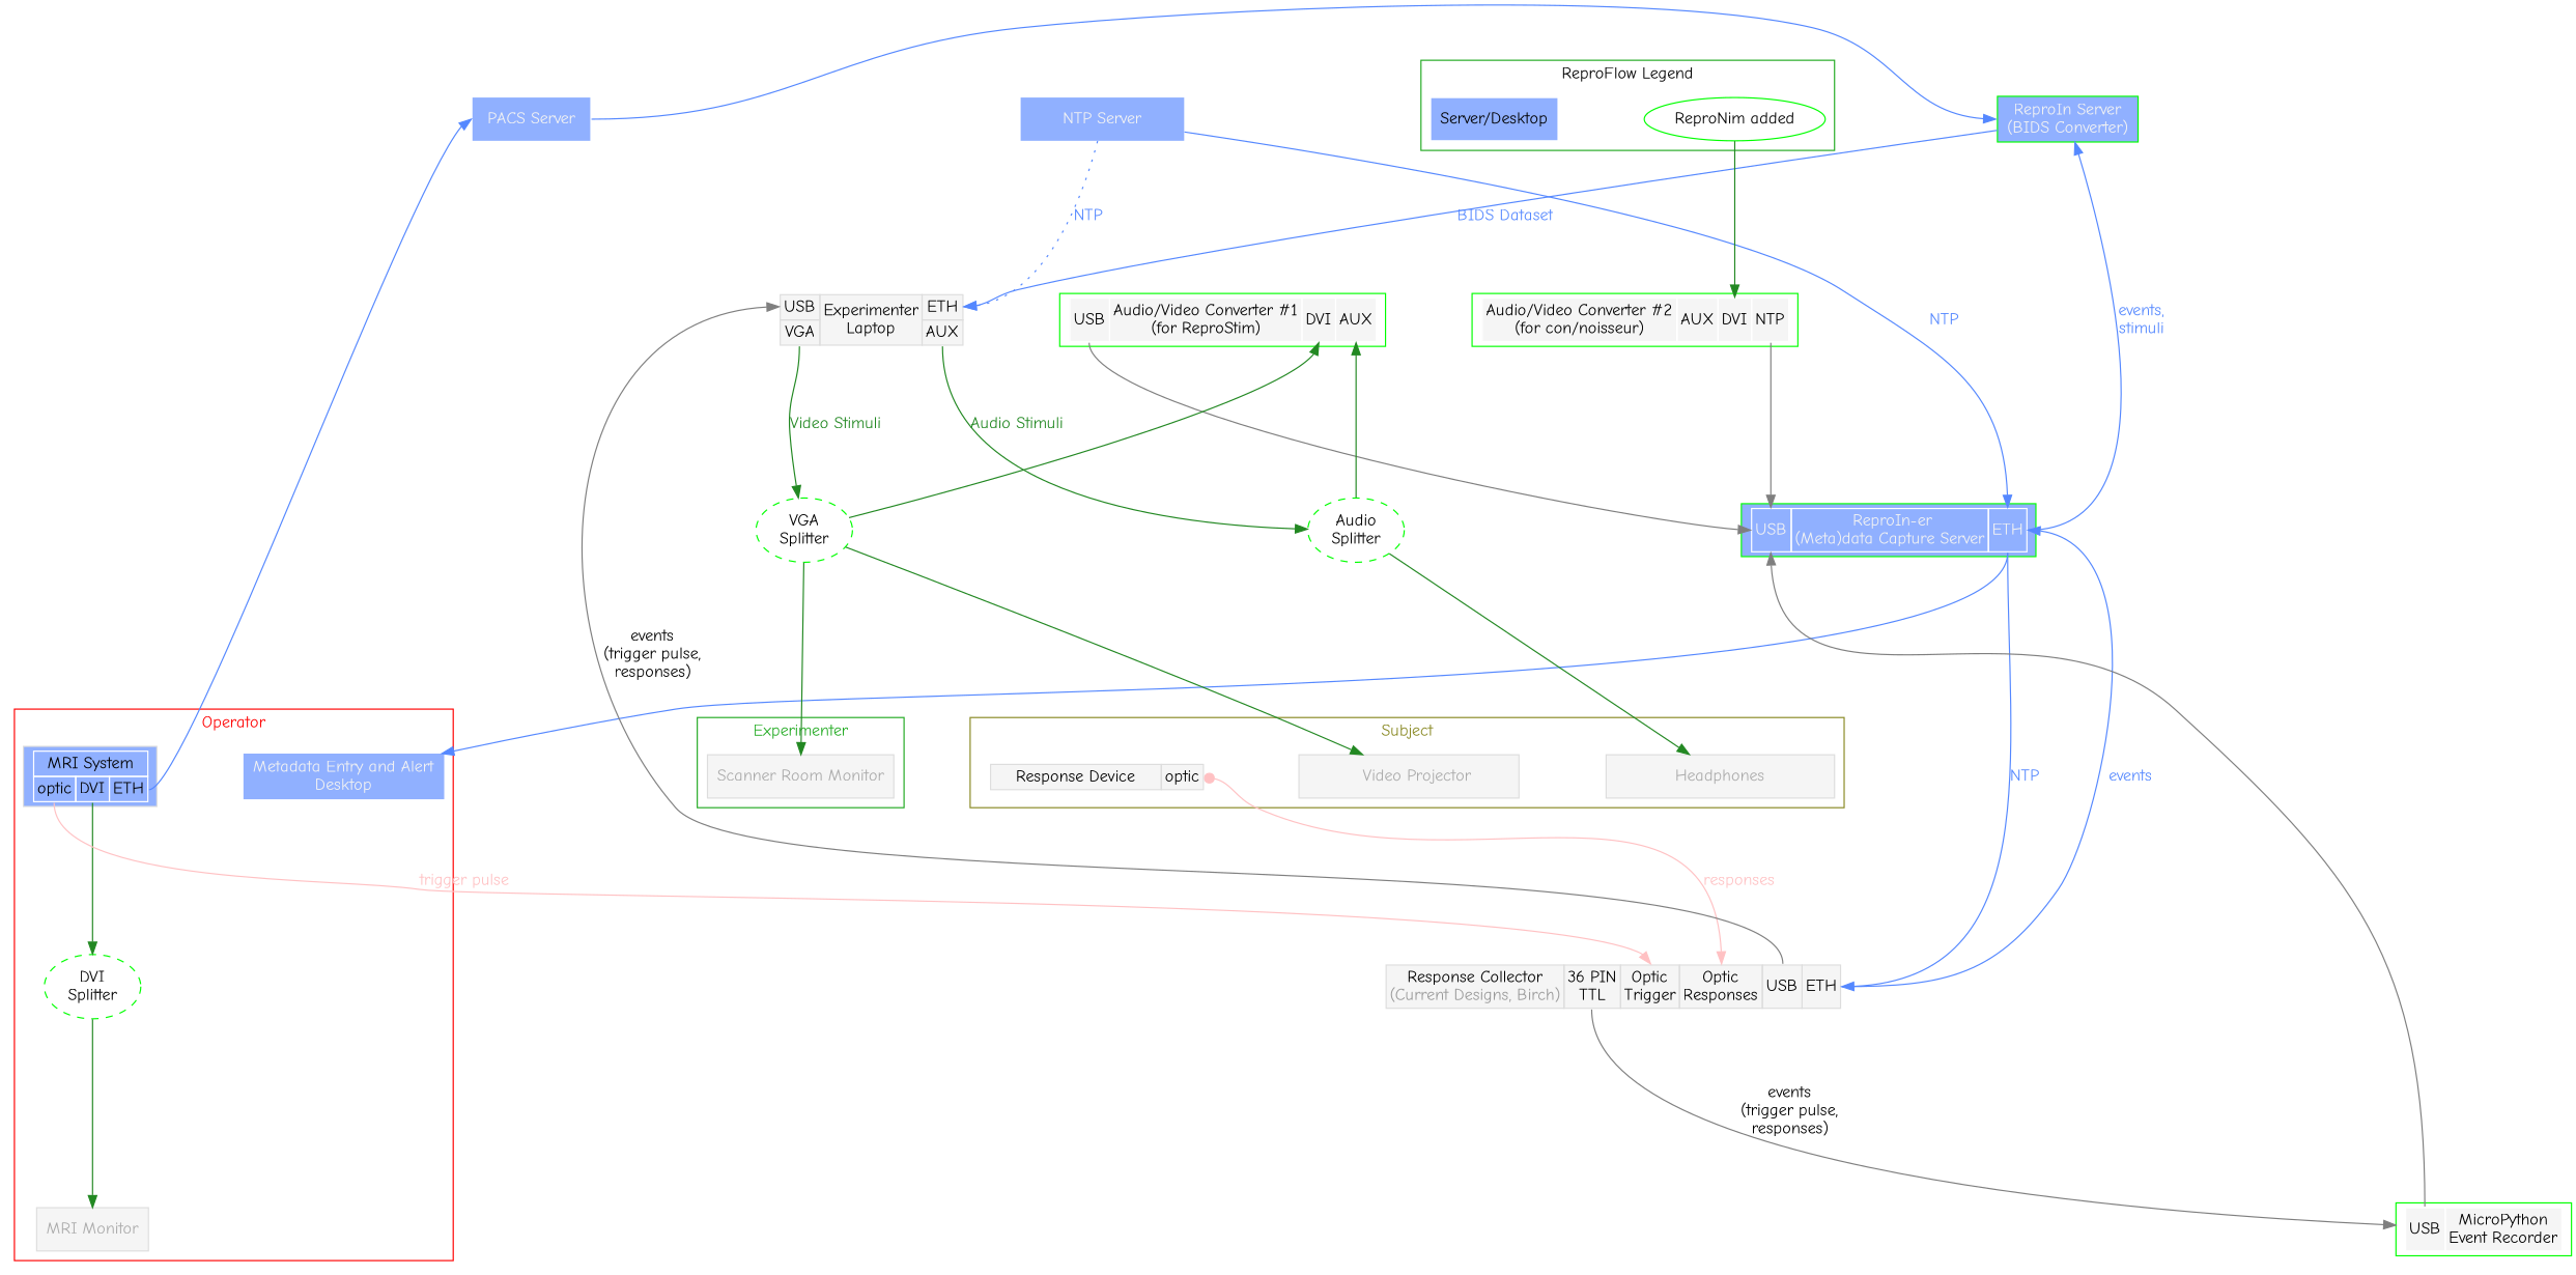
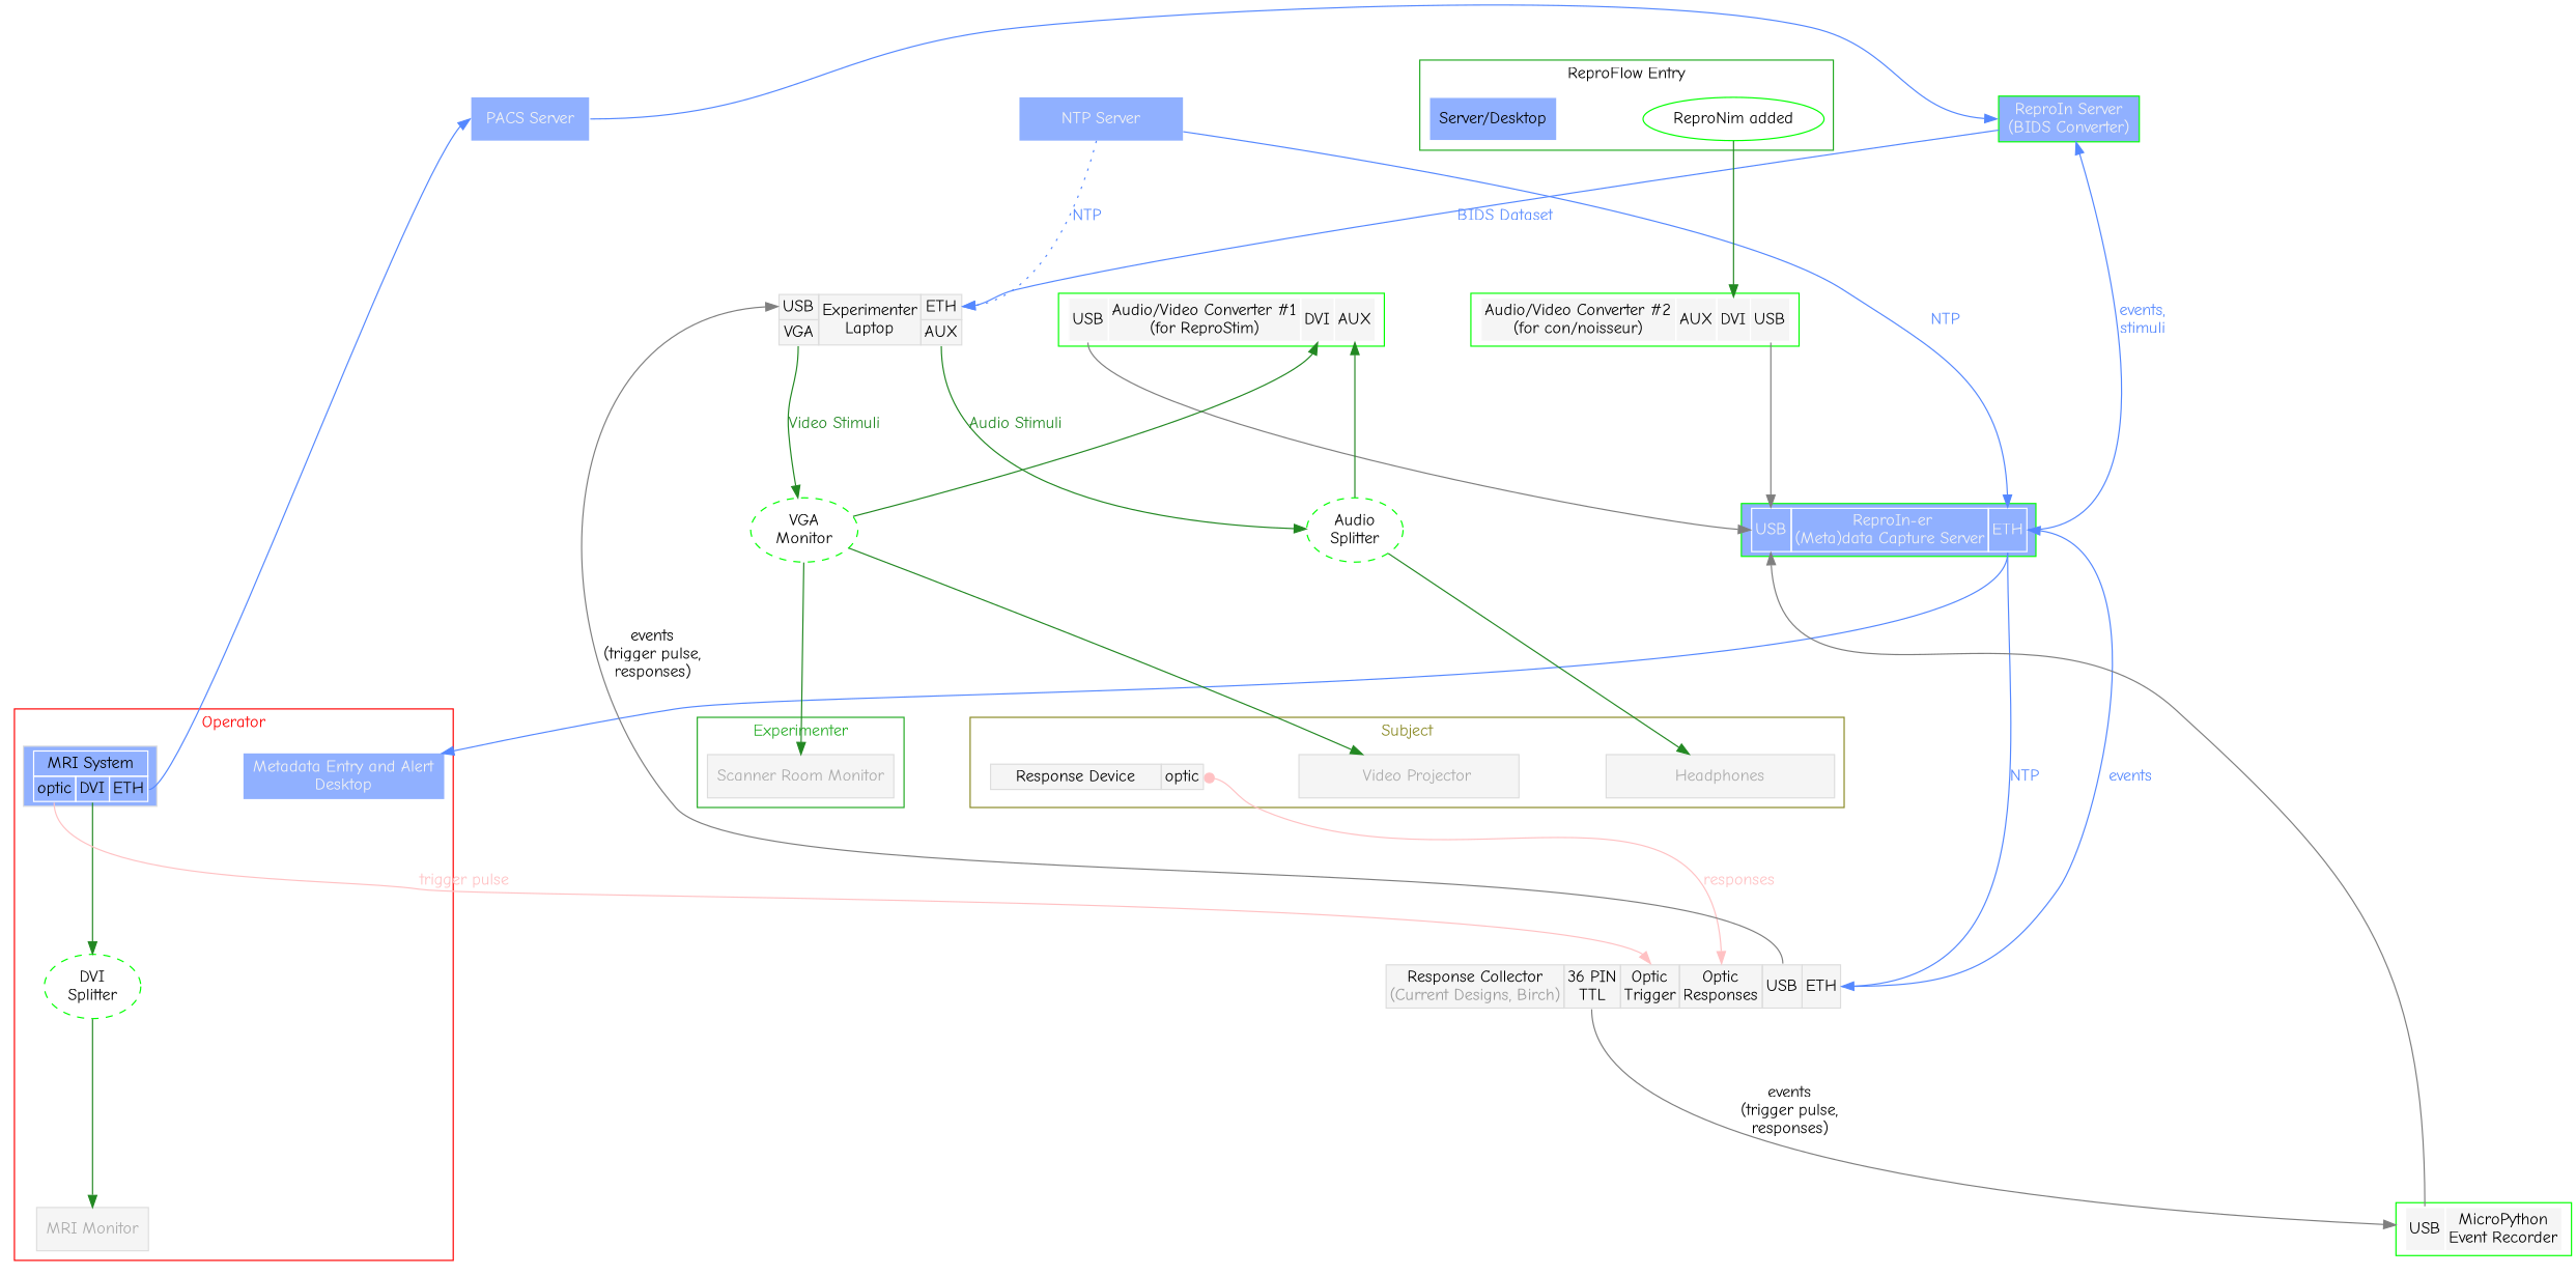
  digraph {
    fontname="Comic Neue"
    nodesep=1
    rankdir=TB
    ranksep=1.5
    splines=spline
    node [color="#00FF00" fillcolor="#90B0FF" fontname="Comic Neue" shape=box style=filled]
    edge [color="#228822" fontname="Comic Neue"]
    n1 [color=none fontcolor=gray95 label="      NTP Server      " shape=none]
    n2 [color=none fontcolor=gray95 label=" PACS Server " shape=none]
    n3 [fontcolor=gray95 label="ReproIn Server\n(BIDS Converter)"]
    n4 [fillcolor=white label=<<TABLE BORDER="0" CELLBORDER="1" CELLSPACING="0" BGCOLOR="grey96" COLOR="white">                 <TR>                     <TD PORT="usb">USB</TD>                     <TD PORT="a">Audio/Video Converter #1<br/>(for ReproStim)</TD>                     <TD PORT="dvi">DVI</TD>                     <TD PORT="aux">AUX</TD>                  </TR>             </TABLE>>]
    n5 [color="#DDDDDD" fillcolor=white label=<<TABLE BORDER="0" CELLBORDER="1" CELLSPACING="0" BGCOLOR="grey96">             <TR>               <TD PORT="usb">USB</TD>               <TD ROWSPAN="2">Experimenter<br/>Laptop</TD>               <TD PORT="eth">ETH</TD>           </TR>             <TR>               <TD PORT="vga">VGA</TD>               <TD PORT="aux">AUX</TD>               </TR>               </TABLE>> shape=none]
    n6 [color="#DDDDDD" fillcolor=grey96 fontcolor="#AAAAAA" label="MRI Monitor"]
    n7 [color="#DDDDDD" label=<<TABLE BORDER="0" CELLBORDER="1" CELLSPACING="0" COLOR="white">             <TR><TD COLSPAN="3">MRI System</TD></TR>             <TR>             <TD PORT="optic">optic</TD>             <TD PORT="dvi">DVI</TD>             <TD PORT="eth">ETH</TD>             </TR>             </TABLE>>]
    n8 [color=none fontcolor=gray95 label="Metadata Entry and Alert\nDesktop" shape=none]
    n9 [label="DVI\nSplitter" shape=oval style=dashed fillcolor=""]
    n10 [color="#DDDDDD" fillcolor=grey96 fontcolor="#AAAAAA" label="          Video Projector       "]
    n11 [color="#DDDDDD" fillcolor=grey96 fontcolor="#AAAAAA" label="           Headphones           "]
    n12 [color="#DDDDDD" fillcolor=white label=<<TABLE BORDER="0" CELLBORDER="1" CELLSPACING="0" BGCOLOR="grey96">                     <TR>                         <TD>    Response Device    </TD>                         <TD PORT="optic">optic</TD>                     </TR>                 </TABLE>> shape=none]
    n13 [color="#DDDDDD" fillcolor=grey96 fontcolor="#AAAAAA" label="Scanner Room Monitor"]
    n14 [fillcolor=white label="ReproNim added" shape=ellipse]
    n15 [color=white label="Server/Desktop"]
    n16 [fontcolor=gray95 label=<<TABLE BORDER="0" CELLBORDER="1" CELLSPACING="0" COLOR="white">                 <TR>                     <TD PORT="usb">USB</TD>                     <TD PORT="a"> ReproIn-er<BR/>(Meta)data Capture Server</TD>                     <TD PORT="eth">ETH</TD>                 </TR>             </TABLE>>]
-   n17 [label="VGA\nSplitter" shape=oval style=dashed fillcolor=""]
+   n17 [label="VGA\nMonitor" shape=oval style=dashed fillcolor=""]
    n18 [label="Audio\nSplitter" shape=oval style=dashed fillcolor=""]
    n19 [color="#DDDDDD" fillcolor=white label=<<TABLE BORDER="0" CELLBORDER="1" CELLSPACING="0" BGCOLOR="grey96">                 <TR>                     <TD PORT="a">Response Collector<BR/><FONT COLOR="#999999">(Current Designs, Birch)</FONT></TD>                     <TD PORT="ttl">36 PIN<BR/>TTL</TD>                     <TD PORT="optictrig">Optic<BR/>Trigger</TD>                     <TD PORT="opticresp">Optic<BR/>Responses</TD>                     <TD PORT="usb">USB</TD>                     <TD PORT="eth">ETH</TD>                 </TR>             </TABLE>> shape=none]
-   n20 [fillcolor=white label=<<TABLE BORDER="0" CELLBORDER="1" CELLSPACING="0" BGCOLOR="grey96" COLOR="white">                 <TR>                     <TD PORT="a">Audio/Video Converter #2<br/>(for con/noisseur)</TD>                     <TD PORT="aux">AUX</TD>                     <TD PORT="dvi">DVI</TD>                     <TD PORT="usb">NTP</TD> // swap of usb and dvi leads to jump                      </TR>              </TABLE>>]
+   n20 [fillcolor=white label=<<TABLE BORDER="0" CELLBORDER="1" CELLSPACING="0" BGCOLOR="grey96" COLOR="white">                 <TR>                     <TD PORT="a">Audio/Video Converter #2<br/>(for con/noisseur)</TD>                     <TD PORT="aux">AUX</TD>                     <TD PORT="dvi">DVI</TD>                     <TD PORT="usb">USB</TD> // swap of usb and dvi leads to jump                      </TR>              </TABLE>>]
    n21 [fillcolor=white label=<<TABLE BORDER="0" CELLBORDER="1" CELLSPACING="0" BGCOLOR="grey96" COLOR="white">                 <TR>                     <TD PORT="usb">USB</TD>                     <TD> MicroPython <br/>Event Recorder</TD>                 </TR>             </TABLE>>]
    subgraph sub_1 {
      rank=same
      n1
      n2
      n3
    }
    subgraph cluster_2 {
      color=red
      fontcolor=red
      label=Operator
      n6
      n7
      n8
      n9
    }
    subgraph sub_3 {
      rank=same
      n4
      n5
    }
    subgraph cluster_4 {
      color="#888822"
      fontcolor="#888822"
      label=Subject
      n10
      n11
      n12
    }
    subgraph cluster_5 {
      color="#22AA22"
      fontcolor="#22AA22"
      label=Experimenter
      n13
    }
    subgraph cluster_6 {
      color="#22AA22"
      fontcolor=black
-     label="ReproFlow Legend"
+     label="ReproFlow Entry"
      n14
      n15
    }
    n1 -> n5 [color="#5588FF" fontcolor="#5588FF" headport=eth label=NTP style=dotted]
    n1 -> n16 [color="#5588FF" fontcolor="#5588FF" headport=eth label=NTP]
    n2 -> n3 [color="#5588FF" fontcolor="#5588FF" headport=w tailport=e]
    n3 -> n5 [color="#5588FF" fontcolor="#5588FF" headport=eth label="BIDS Dataset"]
    n4 -> n16 [color=gray50 headport=usb tailport=usb]
    n5 -> n17 [fontcolor="#228822" label="Video Stimuli" tailport=vga]
    n5 -> n18 [fontcolor="#228822" label="Audio Stimuli" tailport=aux]
    n7 -> n2 [color="#5588FF" fontcolor="#5588FF" headport=w tailport=eth]
    n7 -> n9 [tailport=dvi]
    n7 -> n19 [color="#FFC1C3" fontcolor="#FFC1C3" headport=optictrig label="trigger pulse" tailport=optic]
    n9 -> n6
    n12 -> n19 [arrowtail=dot color="#FFC1C3" dir=both fontcolor="#FFC1C3" headport=opticresp label=responses tailport=optic]
    n14 -> n20 [headport=dvi]
    n16 -> n3 [color="#5588FF" fontcolor="#5588FF" label="events,\nstimuli" tailport=eth]
    n16 -> n8 [color="#5588FF" fontcolor="#5588FF" tailport=eth]
    n16 -> n19 [color="#5588FF" fontcolor="#5588FF" headport=eth label=NTP tailport=eth]
    n17 -> n4 [headport=dvi]
    n17 -> n10
    n17 -> n13
    n18 -> n4 [headport=aux]
    n18 -> n11
    n19 -> n5 [color=gray50 headport=usb label="events\n(trigger pulse,\nresponses)" tailport=usb]
    n19 -> n16 [color="#5588FF" fontcolor="#5588FF" headport=eth label=events tailport=eth]
    n19 -> n21 [color=gray50 label="events\n(trigger pulse,\nresponses)" tailport=ttl]
    n20 -> n16 [color=gray50 headport=usb tailport=usb]
    n21 -> n16 [color=gray50 headport=usb tailport=usb]
  }
